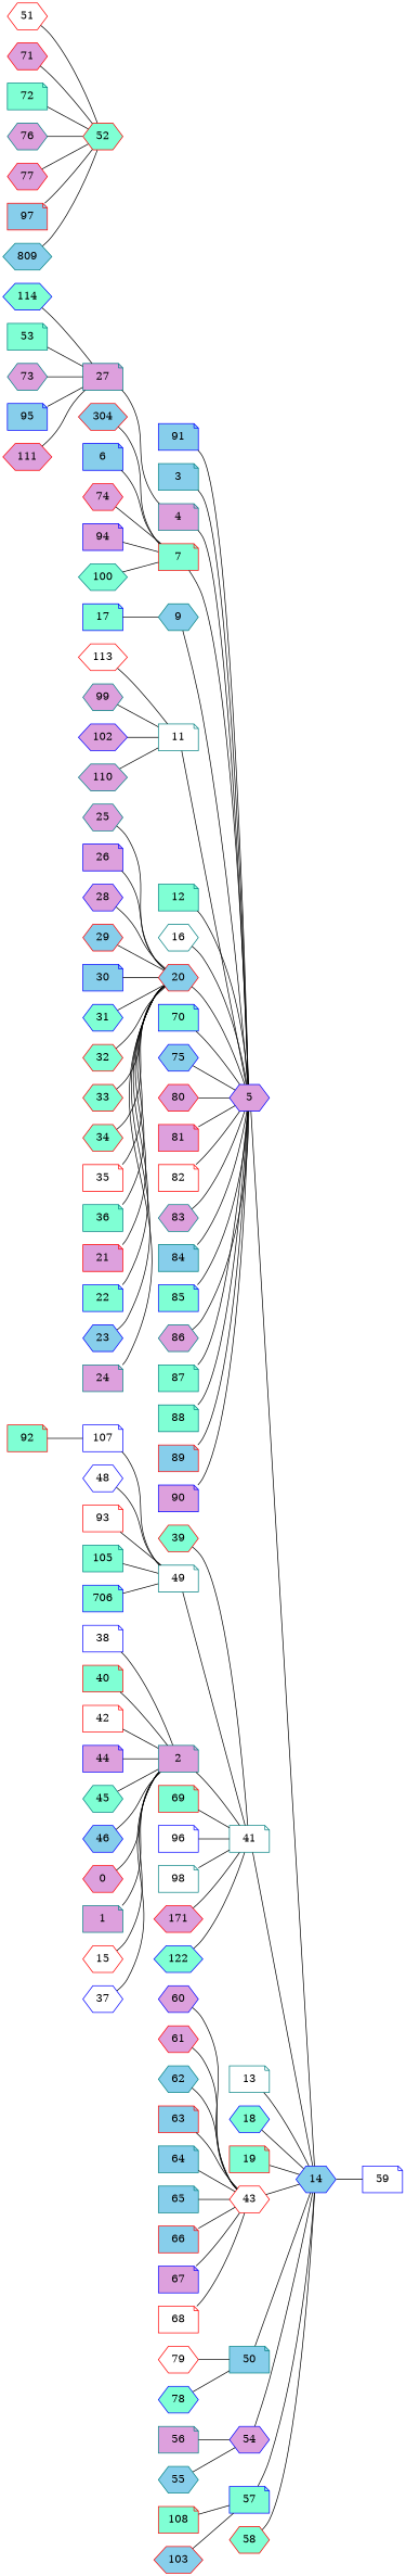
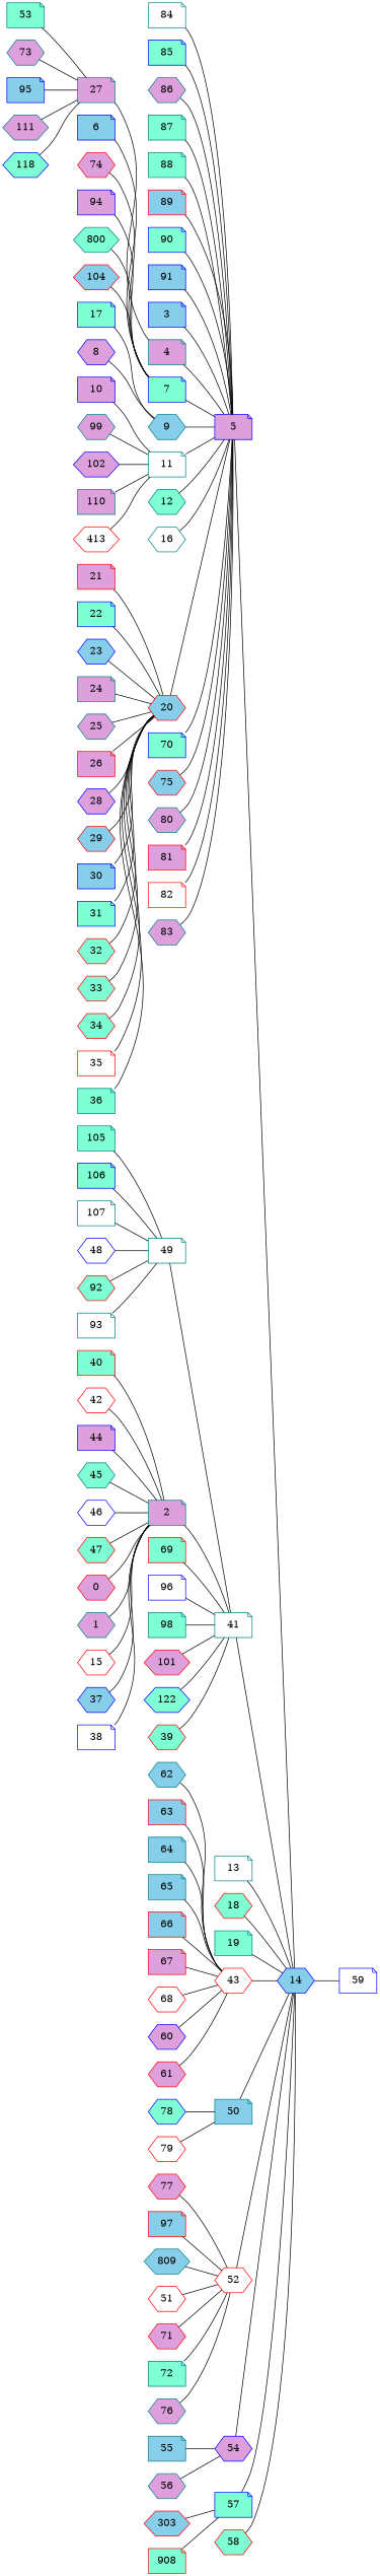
  strict graph {
    rankdir=LR
    node [color=red fillcolor=plum shape=note style=filled]
    0 [shape=hexagon]
    2 [color=teal]
    41 [color=teal fillcolor=white]
    14 [color=blue fillcolor=skyblue shape=hexagon]
-   1 [color=teal]
+   1 [color=teal shape=hexagon]
    59 [color=blue fillcolor=white]
-   3 [color=teal fillcolor=skyblue]
-   5 [color=blue shape=hexagon]
+   3 [color=blue fillcolor=skyblue]
+   5 [color=blue]
    4 [color=teal]
    6 [color=blue fillcolor=skyblue]
-   7 [fillcolor=aquamarine]
+   7 [color=blue fillcolor=aquamarine]
+   8 [color=blue shape=hexagon]
    9 [color=teal fillcolor=skyblue shape=hexagon]
+   10 [color=blue]
    11 [color=teal fillcolor=white]
-   12 [color=teal fillcolor=aquamarine]
+   12 [color=teal fillcolor=aquamarine shape=hexagon]
    13 [color=teal fillcolor=white]
    15 [fillcolor=white shape=hexagon]
    16 [color=teal fillcolor=white shape=hexagon]
    17 [color=blue fillcolor=aquamarine]
-   18 [color=blue fillcolor=aquamarine shape=hexagon]
-   19 [fillcolor=aquamarine]
+   18 [fillcolor=aquamarine shape=hexagon]
+   19 [color=teal fillcolor=aquamarine]
    20 [fillcolor=skyblue shape=hexagon]
    21
    22 [color=blue fillcolor=aquamarine]
    23 [color=blue fillcolor=skyblue shape=hexagon]
    24 [color=teal]
    25 [color=teal shape=hexagon]
-   26 [color=blue]
+   26
    27 [color=teal]
    28 [color=blue shape=hexagon]
    29 [fillcolor=skyblue shape=hexagon]
    30 [color=blue fillcolor=skyblue]
-   31 [color=blue fillcolor=aquamarine shape=hexagon]
+   31 [color=blue fillcolor=aquamarine]
    32 [fillcolor=aquamarine shape=hexagon]
    33 [fillcolor=aquamarine shape=hexagon]
    34 [fillcolor=aquamarine shape=hexagon]
    35 [fillcolor=white]
    36 [color=teal fillcolor=aquamarine]
-   37 [color=blue fillcolor=white shape=hexagon]
+   37 [color=blue fillcolor=skyblue shape=hexagon]
    38 [color=blue fillcolor=white]
    39 [fillcolor=aquamarine shape=hexagon]
    40 [fillcolor=aquamarine]
-   42 [fillcolor=white]
+   42 [fillcolor=white shape=hexagon]
    43 [fillcolor=white shape=hexagon]
    44 [color=blue]
    45 [color=teal fillcolor=aquamarine shape=hexagon]
-   46 [color=blue fillcolor=skyblue shape=hexagon]
+   46 [color=blue fillcolor=white shape=hexagon]
+   47 [fillcolor=aquamarine shape=hexagon]
    48 [color=blue fillcolor=white shape=hexagon]
    49 [color=teal fillcolor=white]
    50 [color=teal fillcolor=skyblue]
    51 [fillcolor=white shape=hexagon]
-   52 [fillcolor=aquamarine shape=hexagon]
+   52 [fillcolor=white shape=hexagon]
    53 [color=teal fillcolor=aquamarine]
    54 [color=blue shape=hexagon]
-   55 [color=teal fillcolor=skyblue shape=hexagon]
-   56 [color=teal]
+   55 [color=teal fillcolor=skyblue]
+   56 [color=teal shape=hexagon]
    57 [color=blue fillcolor=aquamarine]
    58 [fillcolor=aquamarine shape=hexagon]
    60 [color=blue shape=hexagon]
    61 [shape=hexagon]
    62 [color=teal fillcolor=skyblue shape=hexagon]
    63 [fillcolor=skyblue]
    64 [color=teal fillcolor=skyblue]
    65 [color=teal fillcolor=skyblue]
    66 [fillcolor=skyblue]
-   67 [color=blue]
-   68 [fillcolor=white]
+   67
+   68 [fillcolor=white shape=hexagon]
    69 [fillcolor=aquamarine]
    70 [color=blue fillcolor=aquamarine]
    71 [shape=hexagon]
    72 [color=teal fillcolor=aquamarine]
    73 [color=teal shape=hexagon]
    74 [shape=hexagon]
-   75 [color=blue fillcolor=skyblue shape=hexagon]
+   75 [fillcolor=skyblue shape=hexagon]
    76 [color=teal shape=hexagon]
    77 [shape=hexagon]
    78 [color=blue fillcolor=aquamarine shape=hexagon]
    79 [fillcolor=white shape=hexagon]
-   80 [shape=hexagon]
+   80 [color=teal shape=hexagon]
    81
    82 [fillcolor=white]
    83 [color=teal shape=hexagon]
-   84 [color=teal fillcolor=skyblue]
+   84 [color=teal fillcolor=white]
    85 [color=blue fillcolor=aquamarine]
    86 [color=teal shape=hexagon]
    87 [color=teal fillcolor=aquamarine]
    88 [color=teal fillcolor=aquamarine]
    89 [fillcolor=skyblue]
-   90 [color=blue]
+   90 [color=blue fillcolor=aquamarine]
    91 [color=blue fillcolor=skyblue]
-   92 [fillcolor=aquamarine]
-   93 [fillcolor=white]
+   92 [fillcolor=aquamarine shape=hexagon]
+   93 [color=teal fillcolor=white]
    94 [color=blue]
    95 [color=blue fillcolor=skyblue]
    96 [color=blue fillcolor=white]
    97 [fillcolor=skyblue]
-   98 [color=teal fillcolor=white]
+   98 [color=teal fillcolor=aquamarine]
    99 [color=teal shape=hexagon]
-   100 [color=teal fillcolor=aquamarine shape=hexagon]
-   101 [shape=hexagon label=171]
+   100 [color=teal fillcolor=aquamarine shape=hexagon label=800]
+   101 [shape=hexagon]
    102 [color=blue shape=hexagon]
-   103 [fillcolor=skyblue shape=hexagon]
-   104 [fillcolor=skyblue shape=hexagon label=304]
+   103 [fillcolor=skyblue shape=hexagon label=303]
+   104 [fillcolor=skyblue shape=hexagon]
    105 [color=teal fillcolor=aquamarine]
-   106 [color=blue fillcolor=aquamarine label=706]
-   107 [color=blue fillcolor=white]
-   108 [fillcolor=aquamarine]
+   106 [color=blue fillcolor=aquamarine]
+   107 [color=teal fillcolor=white]
+   108 [fillcolor=aquamarine label=908]
    n110 [color=teal fillcolor=skyblue label=809 shape=hexagon]
-   110 [color=teal shape=hexagon]
-   111 [shape=hexagon]
+   110 [color=teal]
+   111 [color=teal shape=hexagon]
    n113 [color=blue fillcolor=aquamarine label=122 shape=hexagon]
-   113 [fillcolor=white shape=hexagon]
-   114 [color=blue fillcolor=aquamarine shape=hexagon]
+   113 [fillcolor=white shape=hexagon label=413]
+   114 [color=blue fillcolor=aquamarine shape=hexagon label=118]
    0 -- 2
    2 -- 41
    41 -- 14
    14 -- 59
    1 -- 2
    3 -- 5
    5 -- 14
    4 -- 5
    6 -- 7
    7 -- 5
+   8 -- 9
    9 -- 5
+   10 -- 11
    11 -- 5
    12 -- 5
    13 -- 14
    15 -- 2
    16 -- 5
    17 -- 9
    18 -- 14
    19 -- 14
    20 -- 5
    21 -- 20
    22 -- 20
    23 -- 20
    24 -- 20
    25 -- 20
    26 -- 20
    27 -- 4
    28 -- 20
    29 -- 20
    30 -- 20
    31 -- 20
    32 -- 20
    33 -- 20
    34 -- 20
    35 -- 20
    36 -- 20
    37 -- 2
    38 -- 2
    39 -- 41
    40 -- 2
    42 -- 2
    43 -- 14
    44 -- 2
    45 -- 2
    46 -- 2
+   47 -- 2
    48 -- 49
    49 -- 41
    50 -- 14
    51 -- 52
+   52 -- 14
    53 -- 27
    54 -- 14
    55 -- 54
    56 -- 54
    57 -- 14
    58 -- 14
    60 -- 43
    61 -- 43
    62 -- 43
    63 -- 43
    64 -- 43
    65 -- 43
    66 -- 43
    67 -- 43
    68 -- 43
    69 -- 41
    70 -- 5
    71 -- 52
    72 -- 52
    73 -- 27
    74 -- 7
    75 -- 5
    76 -- 52
    77 -- 52
    78 -- 50
    79 -- 50
    80 -- 5
    81 -- 5
    82 -- 5
    83 -- 5
    84 -- 5
    85 -- 5
    86 -- 5
    87 -- 5
    88 -- 5
    89 -- 5
    90 -- 5
    91 -- 5
-   92 -- 107
+   92 -- 49
    93 -- 49
    94 -- 7
    95 -- 27
    96 -- 41
    97 -- 52
    98 -- 41
    99 -- 11
    100 -- 7
    101 -- 41
    102 -- 11
    103 -- 57
    104 -- 7
    105 -- 49
    106 -- 49
    107 -- 49
    108 -- 57
    n110 -- 52
    110 -- 11
    111 -- 27
    n113 -- 41
    113 -- 11
    114 -- 27
  }
